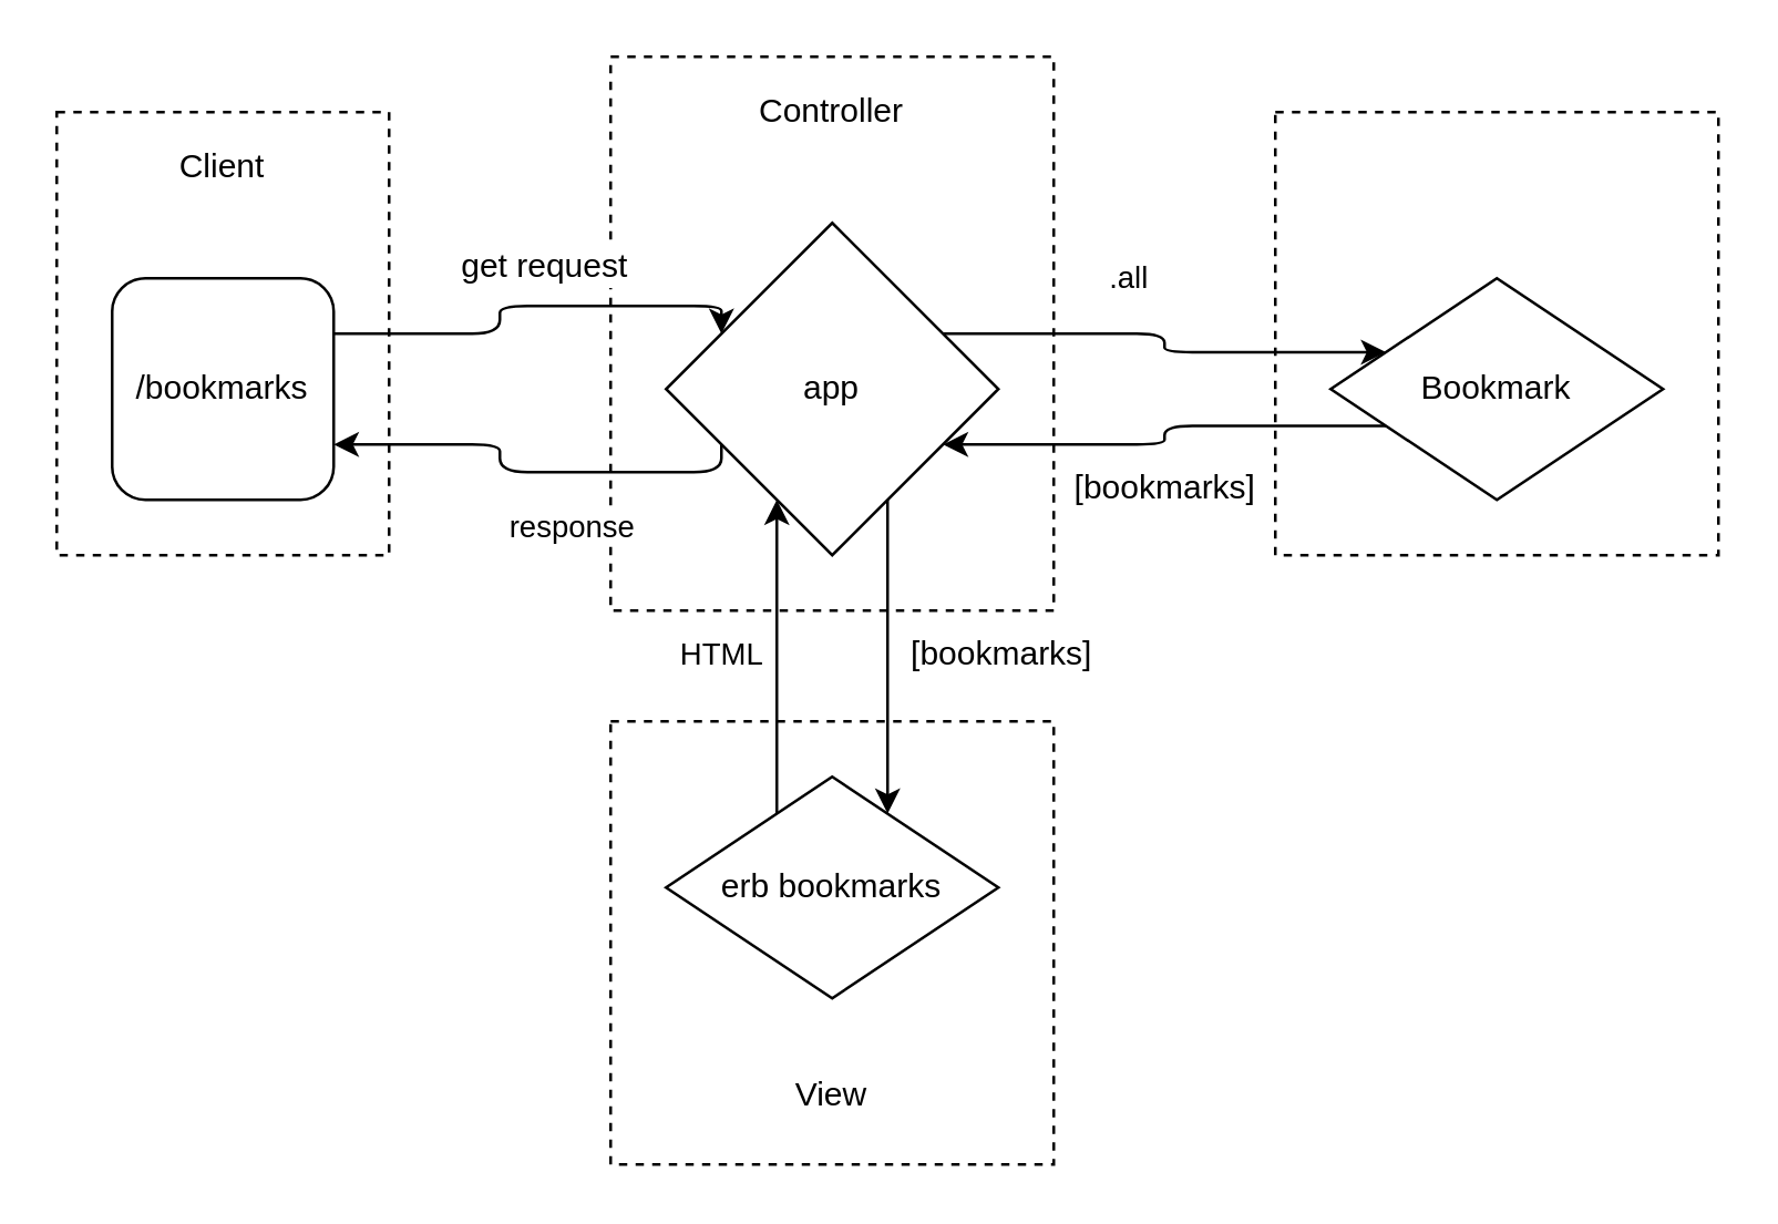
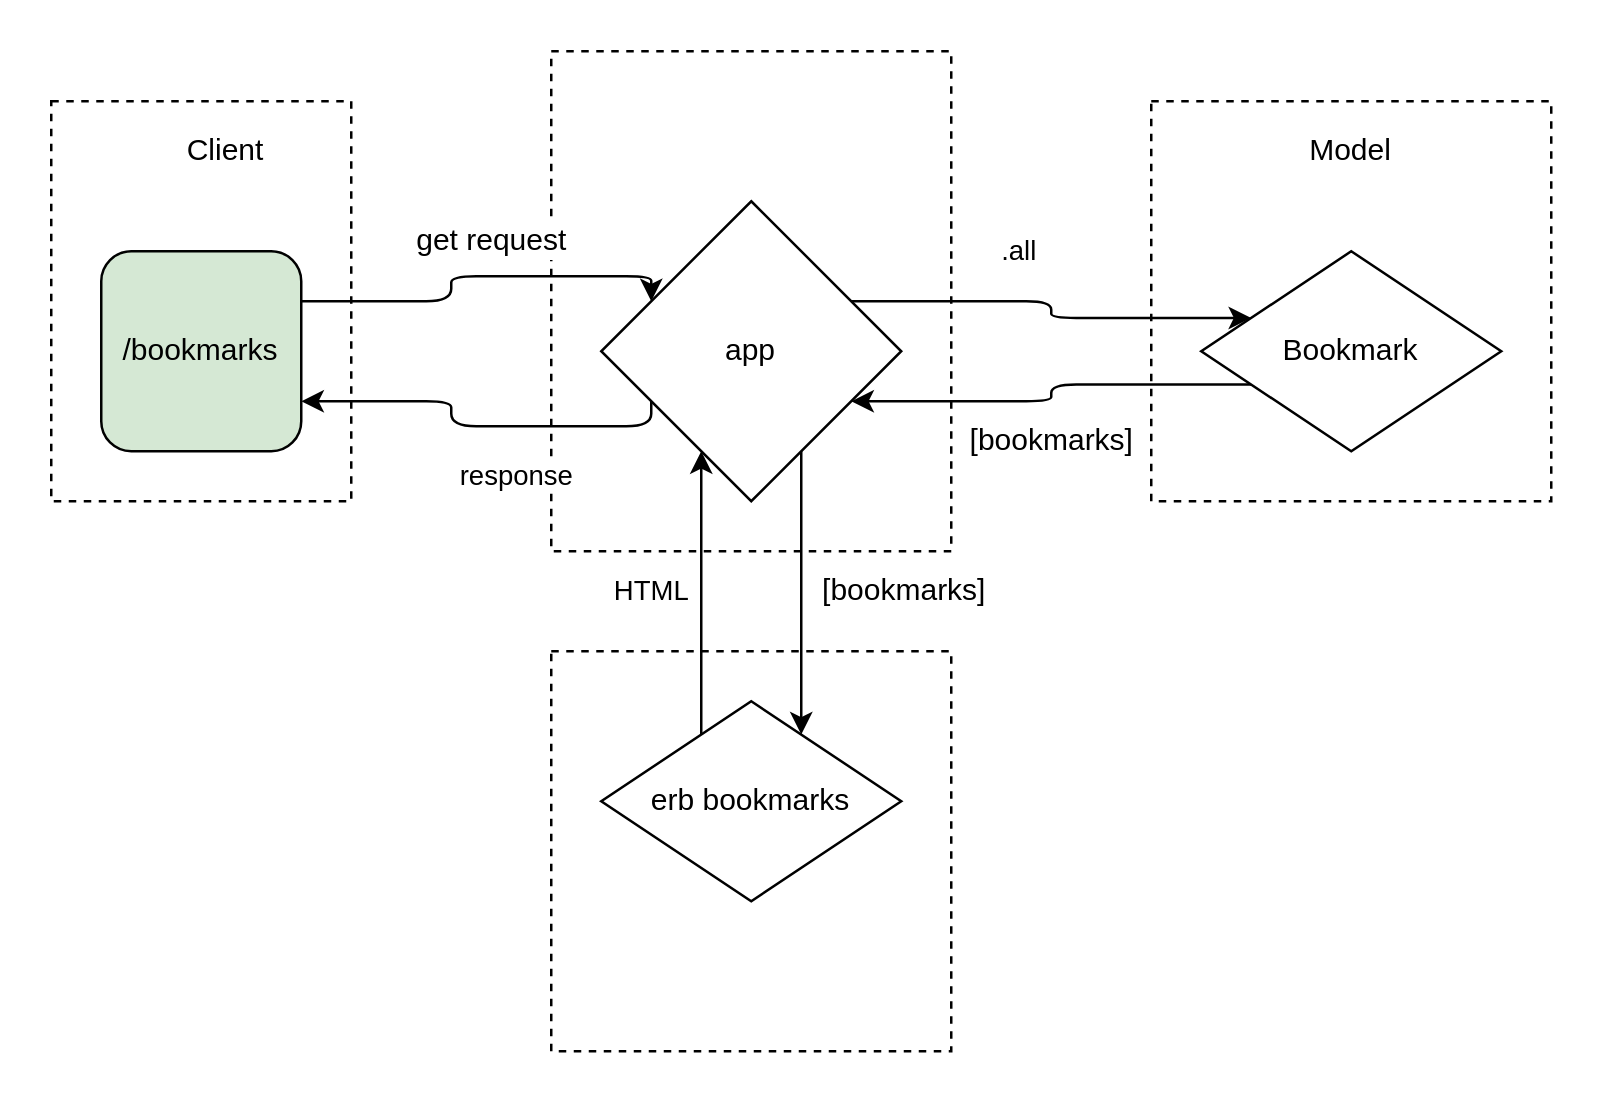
  <mxCell id="0" />
  <mxCell id="1" parent="0" />
  <mxCell id="2" value="" style="rounded=0;whiteSpace=wrap;html=1;dashed=1;" vertex="1" parent="1"><mxGeometry x="460" y="40" width="160" height="160" as="geometry" /></mxCell>
  <mxCell id="3" value="" style="rounded=0;whiteSpace=wrap;html=1;dashed=1;" vertex="1" parent="1"><mxGeometry x="220" y="260" width="160" height="160" as="geometry" /></mxCell>
  <mxCell id="4" value="" style="rounded=0;whiteSpace=wrap;html=1;dashed=1;" vertex="1" parent="1"><mxGeometry x="220" y="20" width="160" height="200" as="geometry" /></mxCell>
  <mxCell id="5" value="" style="rounded=0;whiteSpace=wrap;html=1;dashed=1;" vertex="1" parent="1"><mxGeometry x="20" y="40" width="120" height="160" as="geometry" /></mxCell>
  <mxCell id="6" style="edgeStyle=orthogonalEdgeStyle;rounded=1;orthogonalLoop=1;jettySize=auto;html=1;exitX=1;exitY=0.25;exitDx=0;exitDy=0;verticalAlign=middle;align=center;entryX=0;entryY=0.25;entryDx=0;entryDy=0;" edge="1" parent="1" source="8" target="13"><mxGeometry relative="1" as="geometry"><mxPoint x="240" y="120" as="targetPoint" /><Array as="points"><mxPoint x="180" y="120" /><mxPoint x="180" y="110" /></Array></mxGeometry></mxCell>
  <mxCell id="7" value="get request" style="text;html=1;resizable=0;points=[];align=center;verticalAlign=middle;labelBackgroundColor=#ffffff;" vertex="1" connectable="0" parent="6"><mxGeometry x="0.037" y="2" relative="1" as="geometry"><mxPoint x="2" y="-13" as="offset" /></mxGeometry></mxCell>
- <mxCell id="8" value="/bookmarks" style="rounded=1;whiteSpace=wrap;html=1;" vertex="1" parent="1"><mxGeometry x="40" y="100" width="80" height="80" as="geometry" /></mxCell>
+ <mxCell id="8" value="/bookmarks" style="rounded=1;whiteSpace=wrap;html=1;fillColor=#d5e8d4;" vertex="1" parent="1"><mxGeometry x="40" y="100" width="80" height="80" as="geometry" /></mxCell>
  <mxCell id="9" value="response" style="edgeStyle=orthogonalEdgeStyle;rounded=1;orthogonalLoop=1;jettySize=auto;html=1;exitX=0;exitY=0.75;exitDx=0;exitDy=0;entryX=1;entryY=0.75;entryDx=0;entryDy=0;align=center;strokeColor=#000000;" edge="1" parent="1" source="13" target="8"><mxGeometry x="-0.074" y="10" relative="1" as="geometry"><Array as="points"><mxPoint x="180" y="170" /><mxPoint x="180" y="160" /></Array><mxPoint x="10" y="10" as="offset" /></mxGeometry></mxCell>
  <mxCell id="10" value=".all" style="edgeStyle=orthogonalEdgeStyle;rounded=1;orthogonalLoop=1;jettySize=auto;html=1;exitX=1;exitY=0.25;exitDx=0;exitDy=0;entryX=0;entryY=0.25;entryDx=0;entryDy=0;align=center;" edge="1" parent="1" source="13" target="16"><mxGeometry x="-0.079" y="10" relative="1" as="geometry"><mxPoint x="-10" y="-10" as="offset" /></mxGeometry></mxCell>
  <mxCell id="11" style="edgeStyle=orthogonalEdgeStyle;rounded=1;orthogonalLoop=1;jettySize=auto;html=1;exitX=0.75;exitY=1;exitDx=0;exitDy=0;entryX=0.75;entryY=0;entryDx=0;entryDy=0;strokeColor=#000000;align=center;" edge="1" parent="1" source="13" target="18"><mxGeometry relative="1" as="geometry" /></mxCell>
  <mxCell id="12" value="[bookmarks]" style="text;html=1;resizable=0;points=[];align=center;verticalAlign=middle;labelBackgroundColor=#ffffff;" vertex="1" connectable="0" parent="11"><mxGeometry x="-0.069" y="-1" relative="1" as="geometry"><mxPoint x="41" y="2.5" as="offset" /></mxGeometry></mxCell>
  <mxCell id="13" value="app" style="rhombus;whiteSpace=wrap;html=1;" vertex="1" parent="1"><mxGeometry x="240" y="80" width="120" height="120" as="geometry" /></mxCell>
  <mxCell id="14" style="edgeStyle=orthogonalEdgeStyle;orthogonalLoop=1;jettySize=auto;html=1;exitX=0;exitY=0.75;exitDx=0;exitDy=0;entryX=1;entryY=0.75;entryDx=0;entryDy=0;align=center;rounded=1;" edge="1" parent="1" source="16" target="13"><mxGeometry relative="1" as="geometry" /></mxCell>
  <mxCell id="15" value="[bookmarks]" style="text;html=1;resizable=0;points=[];align=center;verticalAlign=middle;labelBackgroundColor=#ffffff;" vertex="1" connectable="0" parent="14"><mxGeometry x="-0.077" y="3" relative="1" as="geometry"><mxPoint x="-3" y="19.5" as="offset" /></mxGeometry></mxCell>
  <mxCell id="16" value="Bookmark" style="rhombus;whiteSpace=wrap;html=1;" vertex="1" parent="1"><mxGeometry x="480" y="100" width="120" height="80" as="geometry" /></mxCell>
  <mxCell id="17" value="HTML" style="edgeStyle=orthogonalEdgeStyle;rounded=1;orthogonalLoop=1;jettySize=auto;html=1;exitX=0.25;exitY=0;exitDx=0;exitDy=0;entryX=0.25;entryY=1;entryDx=0;entryDy=0;strokeColor=#000000;align=center;" edge="1" parent="1" source="18" target="13"><mxGeometry x="0.009" y="20" relative="1" as="geometry"><mxPoint as="offset" /></mxGeometry></mxCell>
  <mxCell id="18" value="erb bookmarks" style="rhombus;whiteSpace=wrap;html=1;" vertex="1" parent="1"><mxGeometry x="240" y="280" width="120" height="80" as="geometry" /></mxCell>
- <mxCell id="19" value="View" style="text;html=1;strokeColor=none;fillColor=none;align=center;verticalAlign=middle;whiteSpace=wrap;rounded=0;dashed=1;" vertex="1" parent="1"><mxGeometry x="255" y="370" width="90" height="50" as="geometry" /></mxCell>
- <mxCell id="20" value="Client" style="text;html=1;strokeColor=none;fillColor=none;align=center;verticalAlign=middle;whiteSpace=wrap;rounded=0;dashed=1;" vertex="1" parent="1"><mxGeometry x="60" y="50" width="40" height="20" as="geometry" /></mxCell>
- <mxCell id="21" value="Controller" style="text;html=1;strokeColor=none;fillColor=none;align=center;verticalAlign=middle;whiteSpace=wrap;rounded=0;dashed=1;" vertex="1" parent="1"><mxGeometry x="280" y="30" width="40" height="20" as="geometry" /></mxCell>
+ <mxCell id="20" value="Client" style="text;html=1;strokeColor=none;fillColor=none;align=center;verticalAlign=middle;whiteSpace=wrap;rounded=0;dashed=1;" vertex="1" parent="1"><mxGeometry x="70" y="50" width="40" height="20" as="geometry" /></mxCell>
+ <mxCell id="22" value="Model" style="text;html=1;strokeColor=none;fillColor=none;align=center;verticalAlign=middle;whiteSpace=wrap;rounded=0;dashed=1;" vertex="1" parent="1"><mxGeometry x="520" y="50" width="40" height="20" as="geometry" /></mxCell>
